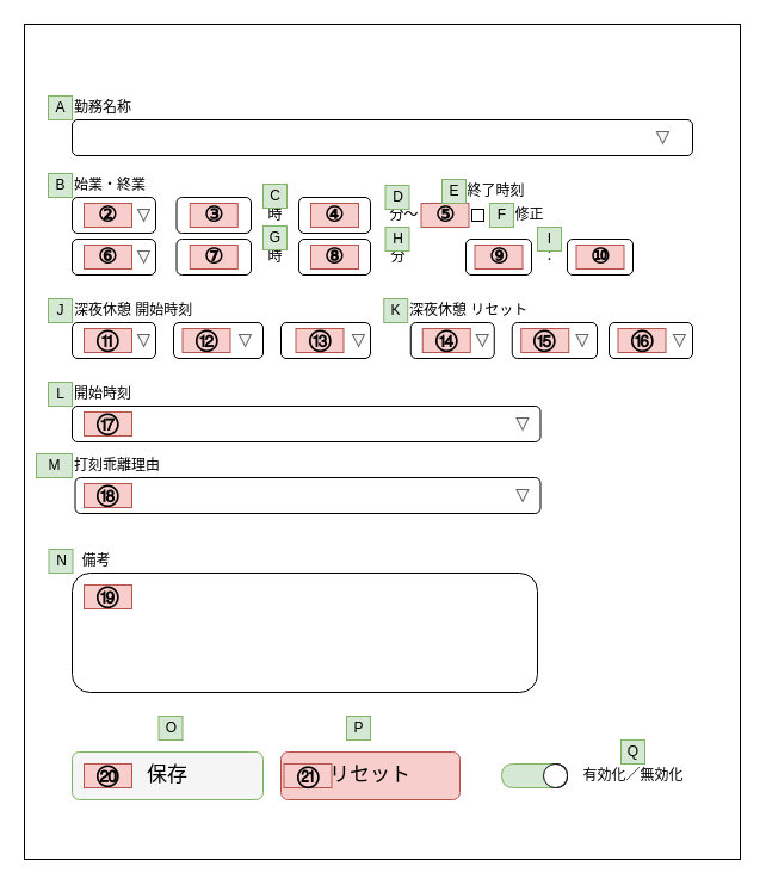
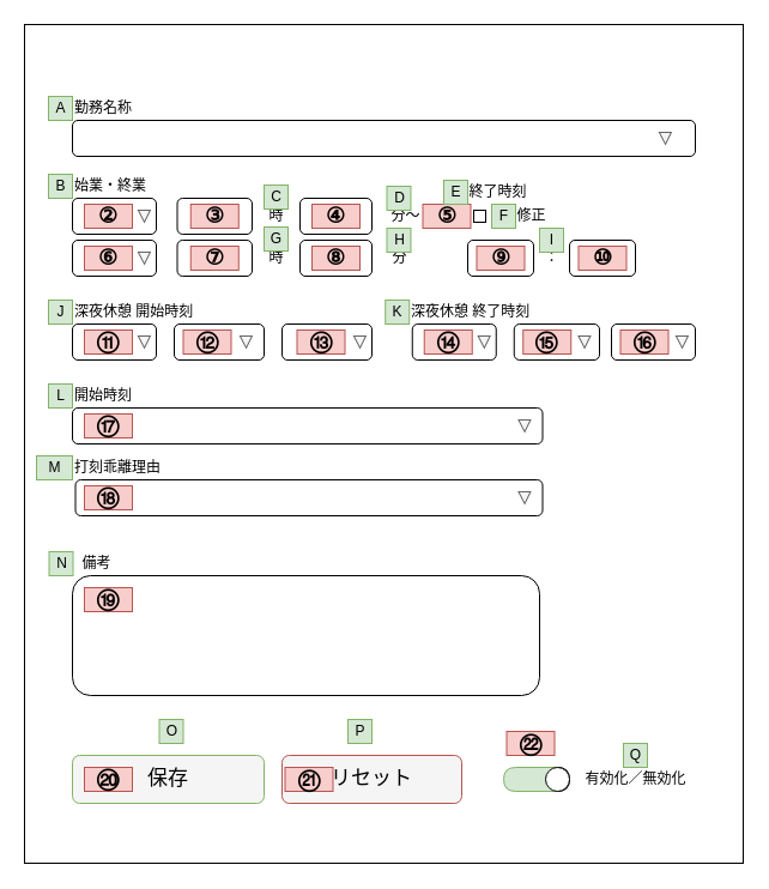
  <mxCell id="0" />
  <mxCell id="1" parent="0" />
  <mxCell id="2" value="" style="rounded=0;whiteSpace=wrap;html=1;" parent="1" vertex="1"><mxGeometry width="600" height="700" as="geometry" x="20" y="20" /></mxCell>
  <mxCell id="3" value="勤務名称" style="text;html=1;strokeColor=none;fillColor=none;align=left;verticalAlign=middle;whiteSpace=wrap;rounded=0;" parent="1" vertex="1"><mxGeometry x="60" y="80" width="120" height="20" as="geometry" /></mxCell>
  <mxCell id="4" value="始業・終業" style="text;html=1;strokeColor=none;fillColor=none;align=left;verticalAlign=middle;whiteSpace=wrap;rounded=0;" parent="1" vertex="1"><mxGeometry x="60" y="145" width="120" height="20" as="geometry" /></mxCell>
  <mxCell id="5" value="" style="group" parent="1" vertex="1" connectable="0"><mxGeometry x="60" y="100" width="520" height="30" as="geometry" /></mxCell>
  <mxCell id="6" value="" style="rounded=1;whiteSpace=wrap;html=1;" parent="5" vertex="1"><mxGeometry width="520" height="30" as="geometry" /></mxCell>
  <mxCell id="7" value="" style="group" parent="1" vertex="1" connectable="0"><mxGeometry x="60" y="165" width="70" height="30" as="geometry" /></mxCell>
  <mxCell id="8" value="" style="group" parent="7" vertex="1" connectable="0"><mxGeometry width="70" height="30" as="geometry" /></mxCell>
  <mxCell id="9" value="" style="group" parent="8" vertex="1" connectable="0"><mxGeometry width="70" height="30" as="geometry" /></mxCell>
  <mxCell id="10" value="" style="rounded=1;whiteSpace=wrap;html=1;" parent="9" vertex="1"><mxGeometry width="70" height="30" as="geometry" /></mxCell>
  <mxCell id="11" value="" style="triangle;whiteSpace=wrap;html=1;align=left;rotation=89;labelBackgroundColor=#2E1616;fillColor=#f5f5f5;strokeColor=#666666;fontColor=#333333;" parent="9" vertex="1"><mxGeometry x="55" y="10" width="10" height="10" as="geometry" /></mxCell>
  <mxCell id="12" value="②" style="text;html=1;strokeColor=#b85450;fillColor=#f8cecc;align=center;verticalAlign=middle;whiteSpace=wrap;rounded=0;fontSize=18;fontStyle=1" parent="9" vertex="1"><mxGeometry x="10" y="5" width="40" height="20" as="geometry" /></mxCell>
  <mxCell id="13" value="" style="rounded=1;whiteSpace=wrap;html=1;" parent="1" vertex="1"><mxGeometry x="60" y="200" width="70" height="30" as="geometry" /></mxCell>
  <mxCell id="14" value="" style="triangle;whiteSpace=wrap;html=1;align=left;rotation=89;labelBackgroundColor=#2E1616;fillColor=#f5f5f5;strokeColor=#666666;fontColor=#333333;" parent="1" vertex="1"><mxGeometry x="115" y="210" width="10" height="10" as="geometry" /></mxCell>
  <mxCell id="15" value="" style="rounded=1;whiteSpace=wrap;html=1;labelBackgroundColor=#2E1616;align=left;" parent="1" vertex="1"><mxGeometry x="147.5" y="165" width="62.5" height="30" as="geometry" /></mxCell>
  <mxCell id="16" value="" style="rounded=1;whiteSpace=wrap;html=1;labelBackgroundColor=#2E1616;align=left;" parent="1" vertex="1"><mxGeometry x="147.5" y="200" width="62.5" height="30" as="geometry" /></mxCell>
  <mxCell id="17" value="時" style="text;html=1;align=center;verticalAlign=middle;resizable=0;points=[];autosize=1;" parent="1" vertex="1"><mxGeometry x="215" y="170" width="30" height="20" as="geometry" /></mxCell>
  <mxCell id="18" value="分～" style="text;html=1;align=center;verticalAlign=middle;resizable=0;points=[];autosize=1;" parent="1" vertex="1"><mxGeometry x="317.5" y="170" width="40" height="20" as="geometry" /></mxCell>
  <mxCell id="19" value="時" style="text;html=1;align=center;verticalAlign=middle;resizable=0;points=[];autosize=1;" parent="1" vertex="1"><mxGeometry x="215" y="205" width="30" height="20" as="geometry" /></mxCell>
  <mxCell id="20" value="" style="rounded=1;whiteSpace=wrap;html=1;labelBackgroundColor=#2E1616;align=left;" parent="1" vertex="1"><mxGeometry x="250" y="165" width="60" height="30" as="geometry" /></mxCell>
  <mxCell id="21" value="" style="rounded=1;whiteSpace=wrap;html=1;labelBackgroundColor=#2E1616;align=left;" parent="1" vertex="1"><mxGeometry x="250" y="200" width="60" height="30" as="geometry" /></mxCell>
  <mxCell id="22" value="分" style="text;html=1;align=center;verticalAlign=middle;resizable=0;points=[];autosize=1;" parent="1" vertex="1"><mxGeometry x="317.5" y="205" width="30" height="20" as="geometry" /></mxCell>
  <mxCell id="23" value="" style="rounded=1;whiteSpace=wrap;html=1;labelBackgroundColor=#2E1616;align=left;" parent="1" vertex="1"><mxGeometry x="390" y="200" width="55" height="30" as="geometry" /></mxCell>
  <mxCell id="24" value="：" style="text;html=1;align=center;verticalAlign=middle;resizable=0;points=[];autosize=1;" parent="1" vertex="1"><mxGeometry x="445" y="205" width="30" height="20" as="geometry" /></mxCell>
  <mxCell id="25" value="" style="rounded=1;whiteSpace=wrap;html=1;labelBackgroundColor=#2E1616;align=left;" parent="1" vertex="1"><mxGeometry x="475" y="200" width="55" height="30" as="geometry" /></mxCell>
  <mxCell id="26" value="深夜休憩 開始時刻" style="text;html=1;align=left;verticalAlign=middle;resizable=0;points=[];autosize=1;" parent="1" vertex="1"><mxGeometry x="60" y="250" width="110" height="20" as="geometry" /></mxCell>
  <mxCell id="27" value="" style="group" parent="1" vertex="1" connectable="0"><mxGeometry x="60" y="270" width="70" height="30" as="geometry" /></mxCell>
  <mxCell id="28" value="" style="group" parent="27" vertex="1" connectable="0"><mxGeometry width="70" height="30" as="geometry" /></mxCell>
  <mxCell id="29" value="" style="group" parent="28" vertex="1" connectable="0"><mxGeometry width="70" height="30" as="geometry" /></mxCell>
  <mxCell id="30" value="" style="rounded=1;whiteSpace=wrap;html=1;" parent="29" vertex="1"><mxGeometry width="70" height="30" as="geometry" /></mxCell>
  <mxCell id="31" value="" style="triangle;whiteSpace=wrap;html=1;align=left;rotation=89;labelBackgroundColor=#2E1616;fillColor=#f5f5f5;strokeColor=#666666;fontColor=#333333;" parent="29" vertex="1"><mxGeometry x="55" y="10" width="10" height="10" as="geometry" /></mxCell>
  <mxCell id="32" value="⑪" style="text;html=1;strokeColor=#b85450;fillColor=#f8cecc;align=center;verticalAlign=middle;whiteSpace=wrap;rounded=0;fontSize=18;fontStyle=1" parent="29" vertex="1"><mxGeometry x="10" y="5" width="40" height="20" as="geometry" /></mxCell>
  <mxCell id="33" value="" style="rounded=1;whiteSpace=wrap;html=1;labelBackgroundColor=#2E1616;align=left;" parent="1" vertex="1"><mxGeometry x="145" y="270" width="75" height="30" as="geometry" /></mxCell>
  <mxCell id="34" value="" style="rounded=1;whiteSpace=wrap;html=1;labelBackgroundColor=#2E1616;align=left;" parent="1" vertex="1"><mxGeometry x="235" y="270" width="75" height="30" as="geometry" /></mxCell>
  <mxCell id="35" value="" style="group" parent="1" vertex="1" connectable="0"><mxGeometry x="343.75" y="270" width="70" height="30" as="geometry" /></mxCell>
  <mxCell id="36" value="" style="group" parent="35" vertex="1" connectable="0"><mxGeometry width="70" height="30" as="geometry" /></mxCell>
  <mxCell id="37" value="" style="group" parent="36" vertex="1" connectable="0"><mxGeometry width="70" height="30" as="geometry" /></mxCell>
  <mxCell id="38" value="" style="rounded=1;whiteSpace=wrap;html=1;" parent="37" vertex="1"><mxGeometry width="70" height="30" as="geometry" /></mxCell>
  <mxCell id="39" value="" style="triangle;whiteSpace=wrap;html=1;align=left;rotation=89;labelBackgroundColor=#2E1616;fillColor=#f5f5f5;strokeColor=#666666;fontColor=#333333;" parent="37" vertex="1"><mxGeometry x="55" y="10" width="10" height="10" as="geometry" /></mxCell>
  <mxCell id="40" value="⑭" style="text;html=1;strokeColor=#b85450;fillColor=#f8cecc;align=center;verticalAlign=middle;whiteSpace=wrap;rounded=0;fontSize=18;fontStyle=1" parent="37" vertex="1"><mxGeometry x="10" y="5" width="40" height="20" as="geometry" /></mxCell>
  <mxCell id="41" value="" style="rounded=1;whiteSpace=wrap;html=1;labelBackgroundColor=#2E1616;align=left;" parent="1" vertex="1"><mxGeometry x="428.75" y="270" width="71.25" height="30" as="geometry" /></mxCell>
  <mxCell id="42" value="" style="rounded=1;whiteSpace=wrap;html=1;labelBackgroundColor=#2E1616;align=left;" parent="1" vertex="1"><mxGeometry x="510" y="270" width="70" height="30" as="geometry" /></mxCell>
  <mxCell id="43" value="" style="group" parent="1" vertex="1" connectable="0"><mxGeometry x="60" y="340" width="392.5" height="30" as="geometry" /></mxCell>
  <mxCell id="44" value="" style="rounded=1;whiteSpace=wrap;html=1;" parent="43" vertex="1"><mxGeometry width="392.5" height="30" as="geometry" /></mxCell>
  <mxCell id="45" value="⑰" style="text;html=1;strokeColor=#b85450;fillColor=#f8cecc;align=center;verticalAlign=middle;whiteSpace=wrap;rounded=0;fontSize=18;fontStyle=1" parent="43" vertex="1"><mxGeometry x="10" y="5" width="40" height="20" as="geometry" /></mxCell>
- <mxCell id="46" value="深夜休憩 リセット" style="text;html=1;align=left;verticalAlign=middle;resizable=0;points=[];autosize=1;" parent="1" vertex="1"><mxGeometry x="341.25" y="250" width="110" height="20" as="geometry" /></mxCell>
+ <mxCell id="46" value="深夜休憩 終了時刻" style="text;html=1;align=left;verticalAlign=middle;resizable=0;points=[];autosize=1;" parent="1" vertex="1"><mxGeometry x="341.25" y="250" width="110" height="20" as="geometry" /></mxCell>
  <mxCell id="47" value="開始時刻" style="text;html=1;align=left;verticalAlign=middle;resizable=0;points=[];autosize=1;" parent="1" vertex="1"><mxGeometry x="60" y="320" width="90" height="20" as="geometry" /></mxCell>
  <mxCell id="48" value="打刻乖離理由" style="text;html=1;align=left;verticalAlign=middle;resizable=0;points=[];autosize=1;" parent="1" vertex="1"><mxGeometry x="60" y="380" width="90" height="20" as="geometry" /></mxCell>
  <mxCell id="49" value="" style="group" parent="1" vertex="1" connectable="0"><mxGeometry x="62.5" y="400" width="390" height="30" as="geometry" /></mxCell>
  <mxCell id="50" value="" style="rounded=1;whiteSpace=wrap;html=1;" parent="49" vertex="1"><mxGeometry width="390" height="30" as="geometry" /></mxCell>
  <mxCell id="51" value="" style="triangle;whiteSpace=wrap;html=1;align=left;rotation=89;labelBackgroundColor=#2E1616;fillColor=#f5f5f5;strokeColor=#666666;fontColor=#333333;" parent="49" vertex="1"><mxGeometry x="370" y="10" width="10" height="10" as="geometry" /></mxCell>
  <mxCell id="52" value="⑱" style="text;html=1;strokeColor=#b85450;fillColor=#f8cecc;align=center;verticalAlign=middle;whiteSpace=wrap;rounded=0;fontSize=18;fontStyle=1" parent="49" vertex="1"><mxGeometry x="7.5" y="5" width="40" height="20" as="geometry" /></mxCell>
  <mxCell id="53" value="保存" style="rounded=1;whiteSpace=wrap;html=1;labelBackgroundColor=none;fontSize=17;align=center;fillColor=#f5f5f5;strokeColor=#82b366;" parent="1" vertex="1"><mxGeometry x="60" y="630" width="160" height="40" as="geometry" /></mxCell>
- <mxCell id="54" value="リセット" style="rounded=1;whiteSpace=wrap;html=1;labelBackgroundColor=none;fontSize=17;align=center;fillColor=#f8cecc;strokeColor=#b85450;" parent="1" vertex="1"><mxGeometry x="235" y="630" width="150" height="40" as="geometry" /></mxCell>
+ <mxCell id="54" value="リセット" style="rounded=1;whiteSpace=wrap;html=1;labelBackgroundColor=none;fontSize=17;align=center;fillColor=#f5f5f5;strokeColor=#b85450;" parent="1" vertex="1"><mxGeometry x="235" y="630" width="150" height="40" as="geometry" /></mxCell>
  <mxCell id="55" value="" style="rounded=0;whiteSpace=wrap;html=1;imageHeight=26;" parent="1" vertex="1"><mxGeometry x="395" y="175" width="10" height="10" as="geometry" /></mxCell>
  <mxCell id="56" value="修正" style="text;html=1;align=center;verticalAlign=middle;resizable=0;points=[];autosize=1;" parent="1" vertex="1"><mxGeometry x="422.5" y="170" width="40" height="20" as="geometry" /></mxCell>
  <mxCell id="57" value="" style="triangle;whiteSpace=wrap;html=1;align=left;rotation=89;labelBackgroundColor=#2E1616;fillColor=#f5f5f5;strokeColor=#666666;fontColor=#333333;" parent="1" vertex="1"><mxGeometry x="432.5" y="350" width="10" height="10" as="geometry" /></mxCell>
  <mxCell id="58" value="" style="triangle;whiteSpace=wrap;html=1;align=left;rotation=89;labelBackgroundColor=#2E1616;fillColor=#f5f5f5;strokeColor=#666666;fontColor=#333333;" parent="1" vertex="1"><mxGeometry x="550" y="110" width="10" height="10" as="geometry" /></mxCell>
  <mxCell id="59" value="終了時刻" style="text;html=1;align=center;verticalAlign=middle;resizable=0;points=[];autosize=1;" parent="1" vertex="1"><mxGeometry x="385" y="150" width="60" height="20" as="geometry" /></mxCell>
  <mxCell id="60" value="備考" style="text;html=1;align=center;verticalAlign=middle;resizable=0;points=[];autosize=1;" parent="1" vertex="1"><mxGeometry x="60" y="460" width="40" height="20" as="geometry" /></mxCell>
  <mxCell id="61" value="" style="group" parent="1" vertex="1" connectable="0"><mxGeometry x="60" y="480" width="390" height="100" as="geometry" /></mxCell>
  <mxCell id="62" value="" style="rounded=1;whiteSpace=wrap;html=1;" parent="61" vertex="1"><mxGeometry width="390" height="100" as="geometry" /></mxCell>
  <mxCell id="63" value="⑲" style="text;html=1;strokeColor=#b85450;fillColor=#f8cecc;align=center;verticalAlign=middle;whiteSpace=wrap;rounded=0;fontSize=18;fontStyle=1" parent="61" vertex="1"><mxGeometry x="10" y="10" width="40" height="20" as="geometry" /></mxCell>
  <mxCell id="64" value="" style="shape=delay;whiteSpace=wrap;html=1;" parent="1" vertex="1"><mxGeometry x="440" y="640" width="35" height="20" as="geometry" /></mxCell>
  <mxCell id="65" value="" style="shape=delay;whiteSpace=wrap;html=1;rotation=-180;fillColor=#d5e8d4;strokeColor=#82b366;" parent="1" vertex="1"><mxGeometry x="420" y="640" width="45" height="20" as="geometry" /></mxCell>
  <mxCell id="66" value="" style="ellipse;whiteSpace=wrap;html=1;aspect=fixed;" parent="1" vertex="1"><mxGeometry x="455" y="640" width="20" height="20" as="geometry" /></mxCell>
  <mxCell id="67" value="有効化／無効化" style="text;html=1;align=center;verticalAlign=middle;resizable=0;points=[];autosize=1;" parent="1" vertex="1"><mxGeometry x="480" y="640" width="100" height="20" as="geometry" /></mxCell>
  <mxCell id="68" value="④" style="text;html=1;strokeColor=#b85450;fillColor=#f8cecc;align=center;verticalAlign=middle;whiteSpace=wrap;rounded=0;fontSize=18;fontStyle=1" parent="1" vertex="1"><mxGeometry x="260" y="170" width="40" height="20" as="geometry" /></mxCell>
  <mxCell id="69" value="③" style="text;html=1;strokeColor=#b85450;fillColor=#f8cecc;align=center;verticalAlign=middle;whiteSpace=wrap;rounded=0;fontSize=18;fontStyle=1" parent="1" vertex="1"><mxGeometry x="158.75" y="170" width="40" height="20" as="geometry" /></mxCell>
  <mxCell id="70" value="⑤" style="text;html=1;strokeColor=#b85450;fillColor=#f8cecc;align=center;verticalAlign=middle;whiteSpace=wrap;rounded=0;fontSize=18;fontStyle=1" parent="1" vertex="1"><mxGeometry x="352.5" y="170" width="40" height="20" as="geometry" /></mxCell>
  <mxCell id="71" value="⑥" style="text;html=1;strokeColor=#b85450;fillColor=#f8cecc;align=center;verticalAlign=middle;whiteSpace=wrap;rounded=0;fontSize=18;fontStyle=1" parent="1" vertex="1"><mxGeometry x="70" y="205" width="40" height="20" as="geometry" /></mxCell>
  <mxCell id="72" value="⑦" style="text;html=1;strokeColor=#b85450;fillColor=#f8cecc;align=center;verticalAlign=middle;whiteSpace=wrap;rounded=0;fontSize=18;fontStyle=1" parent="1" vertex="1"><mxGeometry x="158.75" y="205" width="40" height="20" as="geometry" /></mxCell>
  <mxCell id="73" value="⑨" style="text;html=1;strokeColor=#b85450;fillColor=#f8cecc;align=center;verticalAlign=middle;whiteSpace=wrap;rounded=0;fontSize=18;fontStyle=1" parent="1" vertex="1"><mxGeometry x="397.5" y="205" width="40" height="20" as="geometry" /></mxCell>
  <mxCell id="74" value="⑧" style="text;html=1;strokeColor=#b85450;fillColor=#f8cecc;align=center;verticalAlign=middle;whiteSpace=wrap;rounded=0;fontSize=18;fontStyle=1" parent="1" vertex="1"><mxGeometry x="260" y="205" width="40" height="20" as="geometry" /></mxCell>
  <mxCell id="75" value="⑩" style="text;html=1;strokeColor=#b85450;fillColor=#f8cecc;align=center;verticalAlign=middle;whiteSpace=wrap;rounded=0;fontSize=18;fontStyle=1" parent="1" vertex="1"><mxGeometry x="482.5" y="205" width="40" height="20" as="geometry" /></mxCell>
  <mxCell id="76" value="⑫" style="text;html=1;strokeColor=#b85450;fillColor=#f8cecc;align=center;verticalAlign=middle;whiteSpace=wrap;rounded=0;fontSize=18;fontStyle=1" parent="1" vertex="1"><mxGeometry x="152.5" y="275" width="40" height="20" as="geometry" /></mxCell>
  <mxCell id="77" value="⑬" style="text;html=1;strokeColor=#b85450;fillColor=#f8cecc;align=center;verticalAlign=middle;whiteSpace=wrap;rounded=0;fontSize=18;fontStyle=1" parent="1" vertex="1"><mxGeometry x="247.5" y="275" width="40" height="20" as="geometry" /></mxCell>
  <mxCell id="78" value="⑮" style="text;html=1;strokeColor=#b85450;fillColor=#f8cecc;align=center;verticalAlign=middle;whiteSpace=wrap;rounded=0;fontSize=18;fontStyle=1" parent="1" vertex="1"><mxGeometry x="436.25" y="275" width="40" height="20" as="geometry" /></mxCell>
  <mxCell id="79" value="⑯" style="text;html=1;strokeColor=#b85450;fillColor=#f8cecc;align=center;verticalAlign=middle;whiteSpace=wrap;rounded=0;fontSize=18;fontStyle=1" parent="1" vertex="1"><mxGeometry x="517.5" y="275" width="40" height="20" as="geometry" /></mxCell>
  <mxCell id="80" value="⑳" style="text;html=1;strokeColor=#b85450;fillColor=#f8cecc;align=center;verticalAlign=middle;whiteSpace=wrap;rounded=0;fontSize=18;fontStyle=1" parent="1" vertex="1"><mxGeometry x="70" y="640" width="40" height="20" as="geometry" /></mxCell>
+ <mxCell id="81" value="㉒" style="text;html=1;strokeColor=#b85450;fillColor=#f8cecc;align=center;verticalAlign=middle;whiteSpace=wrap;rounded=0;fontSize=18;fontStyle=1" parent="1" vertex="1"><mxGeometry x="422.5" y="610" width="40" height="20" as="geometry" /></mxCell>
  <mxCell id="82" value="㉑" style="text;html=1;strokeColor=#b85450;fillColor=#f8cecc;align=center;verticalAlign=middle;whiteSpace=wrap;rounded=0;fontSize=18;fontStyle=1" parent="1" vertex="1"><mxGeometry x="237.5" y="640" width="40" height="20" as="geometry" /></mxCell>
  <mxCell id="83" value="A" style="text;html=1;align=center;verticalAlign=middle;resizable=0;points=[];autosize=1;fillColor=#d5e8d4;strokeColor=#82b366;" parent="1" vertex="1"><mxGeometry x="40" y="80" width="20" height="20" as="geometry" /></mxCell>
  <mxCell id="84" value="B" style="text;html=1;align=center;verticalAlign=middle;resizable=0;points=[];autosize=1;fillColor=#d5e8d4;strokeColor=#82b366;" parent="1" vertex="1"><mxGeometry x="40" y="145" width="20" height="20" as="geometry" /></mxCell>
  <mxCell id="85" value="C" style="text;html=1;align=center;verticalAlign=middle;resizable=0;points=[];autosize=1;fillColor=#d5e8d4;strokeColor=#82b366;" parent="1" vertex="1"><mxGeometry x="220" y="154" width="20" height="20" as="geometry" /></mxCell>
  <mxCell id="86" value="G" style="text;html=1;align=center;verticalAlign=middle;resizable=0;points=[];autosize=1;fillColor=#d5e8d4;strokeColor=#82b366;" parent="1" vertex="1"><mxGeometry x="220" y="189" width="20" height="20" as="geometry" /></mxCell>
  <mxCell id="87" value="D" style="text;html=1;align=center;verticalAlign=middle;resizable=0;points=[];autosize=1;fillColor=#d5e8d4;strokeColor=#82b366;" parent="1" vertex="1"><mxGeometry x="322.5" y="155" width="20" height="20" as="geometry" /></mxCell>
  <mxCell id="88" value="H" style="text;html=1;align=center;verticalAlign=middle;resizable=0;points=[];autosize=1;fillColor=#d5e8d4;strokeColor=#82b366;" parent="1" vertex="1"><mxGeometry x="322.5" y="190" width="20" height="20" as="geometry" /></mxCell>
  <mxCell id="89" value="E" style="text;html=1;align=center;verticalAlign=middle;resizable=0;points=[];autosize=1;fillColor=#d5e8d4;strokeColor=#82b366;" parent="1" vertex="1"><mxGeometry x="370" y="150" width="20" height="20" as="geometry" /></mxCell>
  <mxCell id="90" value="F" style="text;html=1;align=center;verticalAlign=middle;resizable=0;points=[];autosize=1;fillColor=#d5e8d4;strokeColor=#82b366;" parent="1" vertex="1"><mxGeometry x="410" y="170" width="20" height="20" as="geometry" /></mxCell>
  <mxCell id="91" value="I" style="text;html=1;align=center;verticalAlign=middle;resizable=0;points=[];autosize=1;fillColor=#d5e8d4;strokeColor=#82b366;" parent="1" vertex="1"><mxGeometry x="450" y="190" width="20" height="20" as="geometry" /></mxCell>
  <mxCell id="92" value="J" style="text;html=1;align=center;verticalAlign=middle;resizable=0;points=[];autosize=1;fillColor=#d5e8d4;strokeColor=#82b366;" parent="1" vertex="1"><mxGeometry x="40" y="250" width="20" height="20" as="geometry" /></mxCell>
  <mxCell id="93" value="K" style="text;html=1;align=center;verticalAlign=middle;resizable=0;points=[];autosize=1;fillColor=#d5e8d4;strokeColor=#82b366;" parent="1" vertex="1"><mxGeometry x="321.25" y="250" width="20" height="20" as="geometry" /></mxCell>
  <mxCell id="94" value="L" style="text;html=1;align=center;verticalAlign=middle;resizable=0;points=[];autosize=1;fillColor=#d5e8d4;strokeColor=#82b366;" parent="1" vertex="1"><mxGeometry x="40" y="320" width="20" height="20" as="geometry" /></mxCell>
  <mxCell id="95" value="M" style="text;html=1;align=center;verticalAlign=middle;resizable=0;points=[];autosize=1;fillColor=#d5e8d4;strokeColor=#82b366;" parent="1" vertex="1"><mxGeometry x="30" y="380" width="30" height="20" as="geometry" /></mxCell>
  <mxCell id="96" value="N" style="text;html=1;align=center;verticalAlign=middle;resizable=0;points=[];autosize=1;fillColor=#d5e8d4;strokeColor=#82b366;" parent="1" vertex="1"><mxGeometry x="40.5" y="460" width="20" height="20" as="geometry" /></mxCell>
  <mxCell id="97" value="Q" style="text;html=1;align=center;verticalAlign=middle;resizable=0;points=[];autosize=1;fillColor=#d5e8d4;strokeColor=#82b366;" parent="1" vertex="1"><mxGeometry x="520" y="620" width="20" height="20" as="geometry" /></mxCell>
  <mxCell id="98" value="O" style="text;html=1;align=center;verticalAlign=middle;resizable=0;points=[];autosize=1;fillColor=#d5e8d4;strokeColor=#82b366;" parent="1" vertex="1"><mxGeometry x="132.5" y="600" width="20" height="20" as="geometry" /></mxCell>
  <mxCell id="99" value="P" style="text;html=1;align=center;verticalAlign=middle;resizable=0;points=[];autosize=1;fillColor=#d5e8d4;strokeColor=#82b366;" parent="1" vertex="1"><mxGeometry x="290" y="600" width="20" height="20" as="geometry" /></mxCell>
  <mxCell id="100" value="" style="triangle;whiteSpace=wrap;html=1;align=left;rotation=89;labelBackgroundColor=#2E1616;fillColor=#f5f5f5;strokeColor=#666666;fontColor=#333333;" vertex="1" parent="1"><mxGeometry x="200" y="280" width="10" height="10" as="geometry" /></mxCell>
  <mxCell id="101" value="" style="triangle;whiteSpace=wrap;html=1;align=left;rotation=89;labelBackgroundColor=#2E1616;fillColor=#f5f5f5;strokeColor=#666666;fontColor=#333333;" vertex="1" parent="1"><mxGeometry x="295" y="280" width="10" height="10" as="geometry" /></mxCell>
  <mxCell id="102" value="" style="triangle;whiteSpace=wrap;html=1;align=left;rotation=89;labelBackgroundColor=#2E1616;fillColor=#f5f5f5;strokeColor=#666666;fontColor=#333333;" vertex="1" parent="1"><mxGeometry x="482.5" y="280" width="10" height="10" as="geometry" /></mxCell>
  <mxCell id="103" value="" style="triangle;whiteSpace=wrap;html=1;align=left;rotation=89;labelBackgroundColor=#2E1616;fillColor=#f5f5f5;strokeColor=#666666;fontColor=#333333;" vertex="1" parent="1"><mxGeometry x="564" y="280" width="10" height="10" as="geometry" /></mxCell>
